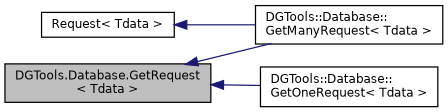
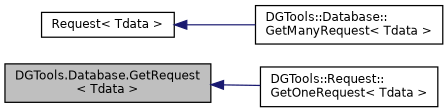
  digraph {
    rankdir=LR
    node [color=black fillcolor=white fontname=Helvetica fontsize=10 shape=record style=filled]
    edge [color=midnightblue dir=back fontname=Helvetica fontsize=10 labelfontname=Helvetica labelfontsize=10 style=solid]
    n1 [fillcolor=grey75 fontcolor=black height=0.2 label="DGTools.Database.GetRequest\l\< Tdata \>" width=0.4]
    n2 [height=0.2 label="DGTools::Database::\lGetManyRequest\< Tdata \>" width=0.4]
-   n3 [height=0.2 label="DGTools::Database::\lGetOneRequest\< Tdata \>" width=0.4]
+   n3 [height=0.2 label="DGTools::Request::\lGetOneRequest\< Tdata \>" width=0.4]
    n4 [height=0.2 label="Request\< Tdata \>" width=0.4]
-   n1 -> n2
    n1 -> n3
    n4 -> n2
  }
